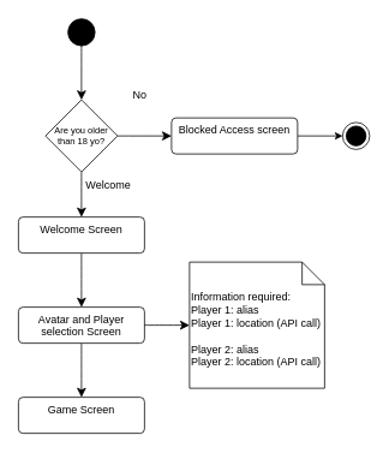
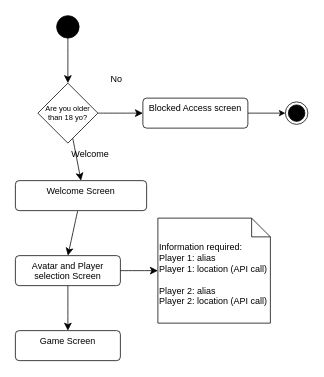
  <mxCell id="0" />
  <mxCell id="1" parent="0" />
  <mxCell id="2" style="edgeStyle=none;curved=1;rounded=0;orthogonalLoop=1;jettySize=auto;html=1;entryX=0.5;entryY=0;entryDx=0;entryDy=0;fontSize=12;startSize=8;endSize=8;" edge="1" parent="1" source="3" target="14"><mxGeometry relative="1" as="geometry" /></mxCell>
  <mxCell id="3" value="" style="ellipse;fillColor=strokeColor;html=1;" vertex="1" parent="1"><mxGeometry x="75" y="20" width="30" height="30" as="geometry" /></mxCell>
  <mxCell id="4" style="edgeStyle=none;curved=1;rounded=0;orthogonalLoop=1;jettySize=auto;html=1;entryX=0.5;entryY=0;entryDx=0;entryDy=0;fontSize=12;startSize=8;endSize=8;" edge="1" parent="1" source="5" target="16"><mxGeometry relative="1" as="geometry" /></mxCell>
- <mxCell id="5" value="Welcome Screen" style="html=1;align=center;verticalAlign=top;rounded=1;absoluteArcSize=1;arcSize=10;dashed=0;whiteSpace=wrap;" vertex="1" parent="1"><mxGeometry x="20" y="240" width="140" height="40" as="geometry" /></mxCell>
+ <mxCell id="5" value="Welcome Screen" style="html=1;align=center;verticalAlign=top;rounded=1;absoluteArcSize=1;arcSize=10;dashed=0;whiteSpace=wrap;" vertex="1" parent="1"><mxGeometry x="20" y="240" width="175" height="40" as="geometry" /></mxCell>
  <mxCell id="6" style="edgeStyle=orthogonalEdgeStyle;rounded=0;orthogonalLoop=1;jettySize=auto;html=1;entryX=0;entryY=0.5;entryDx=0;entryDy=0;" edge="1" parent="1" source="7" target="9"><mxGeometry relative="1" as="geometry" /></mxCell>
  <mxCell id="7" value="Blocked Access screen" style="html=1;align=center;verticalAlign=top;rounded=1;absoluteArcSize=1;arcSize=10;dashed=0;whiteSpace=wrap;" vertex="1" parent="1"><mxGeometry x="190" y="130" width="140" height="40" as="geometry" /></mxCell>
  <mxCell id="8" value="Game Screen" style="html=1;align=center;verticalAlign=top;rounded=1;absoluteArcSize=1;arcSize=10;dashed=0;whiteSpace=wrap;" vertex="1" parent="1"><mxGeometry x="20" y="440" width="140" height="40" as="geometry" /></mxCell>
  <mxCell id="9" value="" style="ellipse;html=1;shape=endState;fillColor=strokeColor;" vertex="1" parent="1"><mxGeometry x="380" y="135" width="30" height="30" as="geometry" /></mxCell>
  <mxCell id="10" value="Welcome" style="text;html=1;align=center;verticalAlign=middle;whiteSpace=wrap;rounded=0;" vertex="1" parent="1"><mxGeometry x="90" y="190" width="60" height="30" as="geometry" /></mxCell>
  <mxCell id="11" value="No" style="text;html=1;align=center;verticalAlign=middle;whiteSpace=wrap;rounded=0;" vertex="1" parent="1"><mxGeometry x="125" y="90" width="60" height="30" as="geometry" /></mxCell>
  <mxCell id="12" style="edgeStyle=none;curved=1;rounded=0;orthogonalLoop=1;jettySize=auto;html=1;entryX=0.5;entryY=0;entryDx=0;entryDy=0;fontSize=12;startSize=8;endSize=8;" edge="1" parent="1" source="14" target="5"><mxGeometry relative="1" as="geometry" /></mxCell>
  <mxCell id="13" style="edgeStyle=none;curved=1;rounded=0;orthogonalLoop=1;jettySize=auto;html=1;entryX=0;entryY=0.5;entryDx=0;entryDy=0;fontSize=12;startSize=8;endSize=8;" edge="1" parent="1" source="14" target="7"><mxGeometry relative="1" as="geometry" /></mxCell>
  <mxCell id="14" value="Are you older than 18 yo?" style="rhombus;whiteSpace=wrap;html=1;fontSize=10;" vertex="1" parent="1"><mxGeometry x="50" y="110" width="80" height="80" as="geometry" /></mxCell>
  <mxCell id="15" style="edgeStyle=none;curved=1;rounded=0;orthogonalLoop=1;jettySize=auto;html=1;entryX=0.5;entryY=0;entryDx=0;entryDy=0;fontSize=12;startSize=8;endSize=8;" edge="1" parent="1" source="16" target="8"><mxGeometry relative="1" as="geometry" /></mxCell>
  <mxCell id="16" value="Avatar and Player selection Screen" style="html=1;align=center;verticalAlign=top;rounded=1;absoluteArcSize=1;arcSize=10;dashed=0;whiteSpace=wrap;" vertex="1" parent="1"><mxGeometry x="20" y="340" width="140" height="40" as="geometry" /></mxCell>
  <mxCell id="17" value="Information required:&lt;div&gt;Player 1: alias&lt;/div&gt;&lt;div&gt;Player 1: location (API call)&lt;/div&gt;&lt;div&gt;&lt;br&gt;&lt;/div&gt;&lt;div&gt;Player 2: alias&lt;/div&gt;&lt;div&gt;Player 2: location (API call)&lt;/div&gt;" style="shape=note2;boundedLbl=1;whiteSpace=wrap;html=1;size=25;verticalAlign=top;align=left;" vertex="1" parent="1"><mxGeometry x="210" y="290" width="150" height="140" as="geometry" /></mxCell>
  <mxCell id="18" style="edgeStyle=none;curved=1;rounded=0;orthogonalLoop=1;jettySize=auto;html=1;entryX=0;entryY=0.5;entryDx=0;entryDy=0;entryPerimeter=0;fontSize=12;startSize=8;endSize=8;" edge="1" parent="1" source="16" target="17"><mxGeometry relative="1" as="geometry" /></mxCell>
